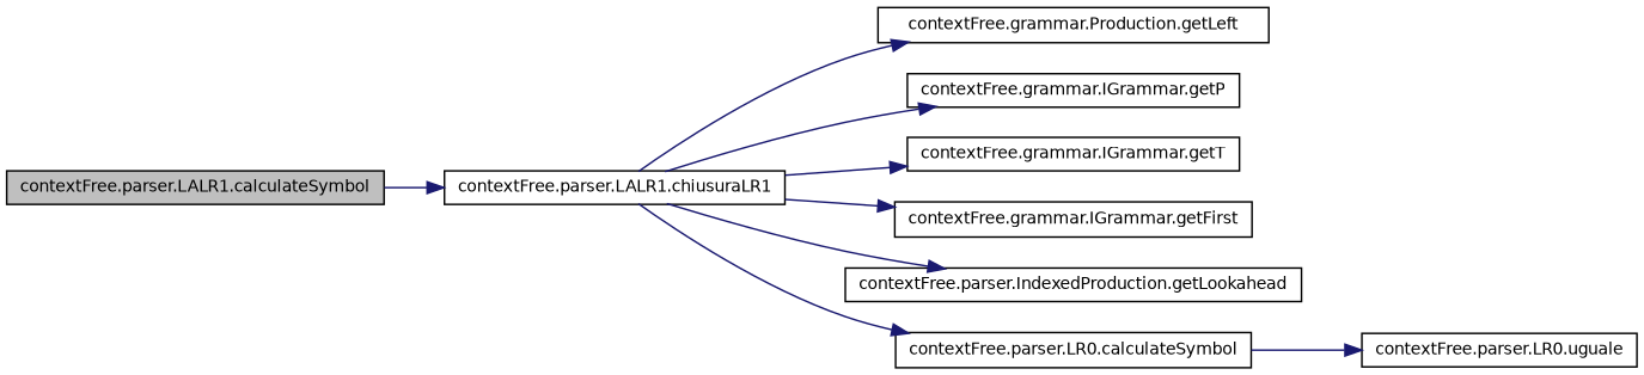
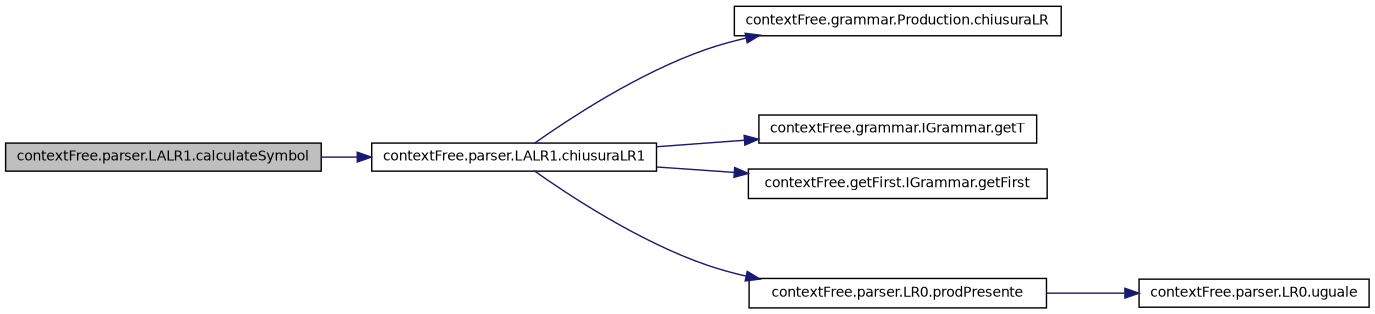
  digraph {
    rankdir=LR
    node [color=black fillcolor=white fontname=Helvetica fontsize=10 shape=record style=filled]
    edge [color=midnightblue fontname=Helvetica fontsize=10 labelfontname=Helvetica labelfontsize=10 style=solid]
    n1 [fillcolor=grey75 fontcolor=black height=0.2 label="contextFree.parser.LALR1.calculateSymbol" width=0.4]
    n2 [height=0.2 label="contextFree.parser.LALR1.chiusuraLR1" width=0.4]
-   n3 [height=0.2 label="contextFree.grammar.Production.getLeft" width=0.4]
-   n4 [height=0.2 label="contextFree.grammar.IGrammar.getP" width=0.4]
+   n3 [height=0.2 label="contextFree.grammar.Production.chiusuraLR" width=0.4]
    n5 [height=0.2 label="contextFree.grammar.IGrammar.getT" width=0.4]
-   n6 [height=0.2 label="contextFree.grammar.IGrammar.getFirst" width=0.4]
-   n7 [height=0.2 label="contextFree.parser.IndexedProduction.getLookahead" width=0.4]
-   n8 [height=0.2 label="contextFree.parser.LR0.calculateSymbol" width=0.4]
+   n6 [height=0.2 label="contextFree.getFirst.IGrammar.getFirst" width=0.4]
+   n8 [height=0.2 label="contextFree.parser.LR0.prodPresente" width=0.4]
    n9 [height=0.2 label="contextFree.parser.LR0.uguale" width=0.4]
    n1 -> n2
    n2 -> n3
-   n2 -> n4
    n2 -> n5
    n2 -> n6
-   n2 -> n7
    n2 -> n8
    n8 -> n9
  }
